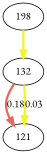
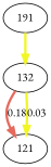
  digraph {
    fontname="EB Garamond"
    node [fontname="EB Garamond"]
    edge [color="#f1f625" fontname="EB Garamond" penwidth=3]
    132
    121
-   198
+   198 [label=191]
    132 -> 121 [color="#e56a5d" label=0.18]
    132 -> 121 [label=0.03]
    198 -> 132
  }
